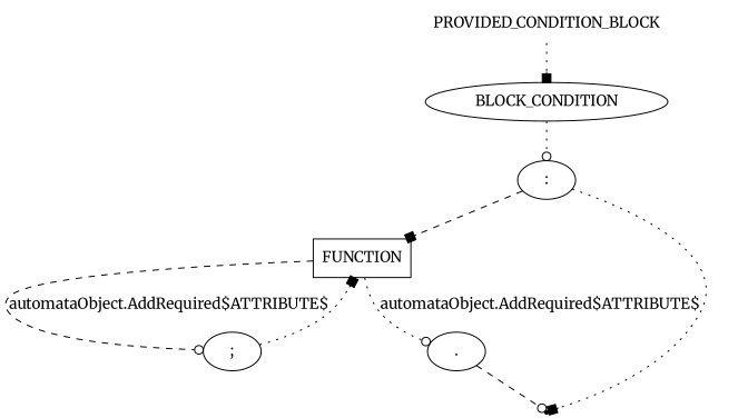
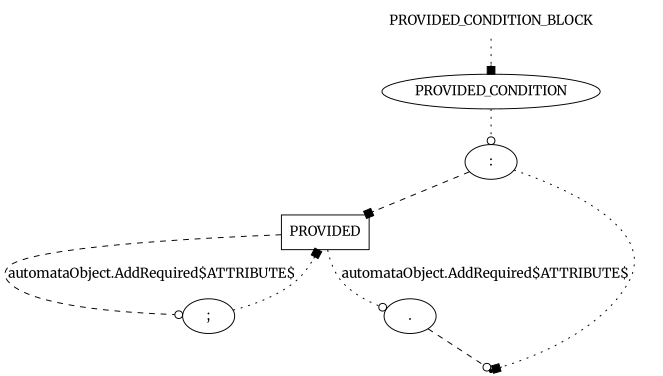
  digraph {
    fontname=Merriweather
    node [fontname=Merriweather shape=oval]
    edge [arrowhead=box fontname=Merriweather style=dotted]
    n1 [label=PROVIDED_CONDITION_BLOCK shape=plaintext]
-   n2 [label=BLOCK_CONDITION]
+   n2 [label=PROVIDED_CONDITION]
    n3 [label=":"]
-   n4 [label=FUNCTION shape=box]
+   n4 [label=PROVIDED shape=box]
    end [shape=point]
    n6 [label=";"]
    n7 [label="."]
    n1 -> n2
    n2 -> n3 [arrowhead=odot]
    n3 -> n4 [style=dashed]
    n3 -> end
    n4 -> n6 [arrowhead=odot label="automataObject.AddRequired$ATTRIBUTE$" style=dashed]
    n4 -> n7 [arrowhead=odot label="automataObject.AddRequired$ATTRIBUTE$"]
    n6 -> n4
    n7 -> end [arrowhead=odot style=dashed]
  }
